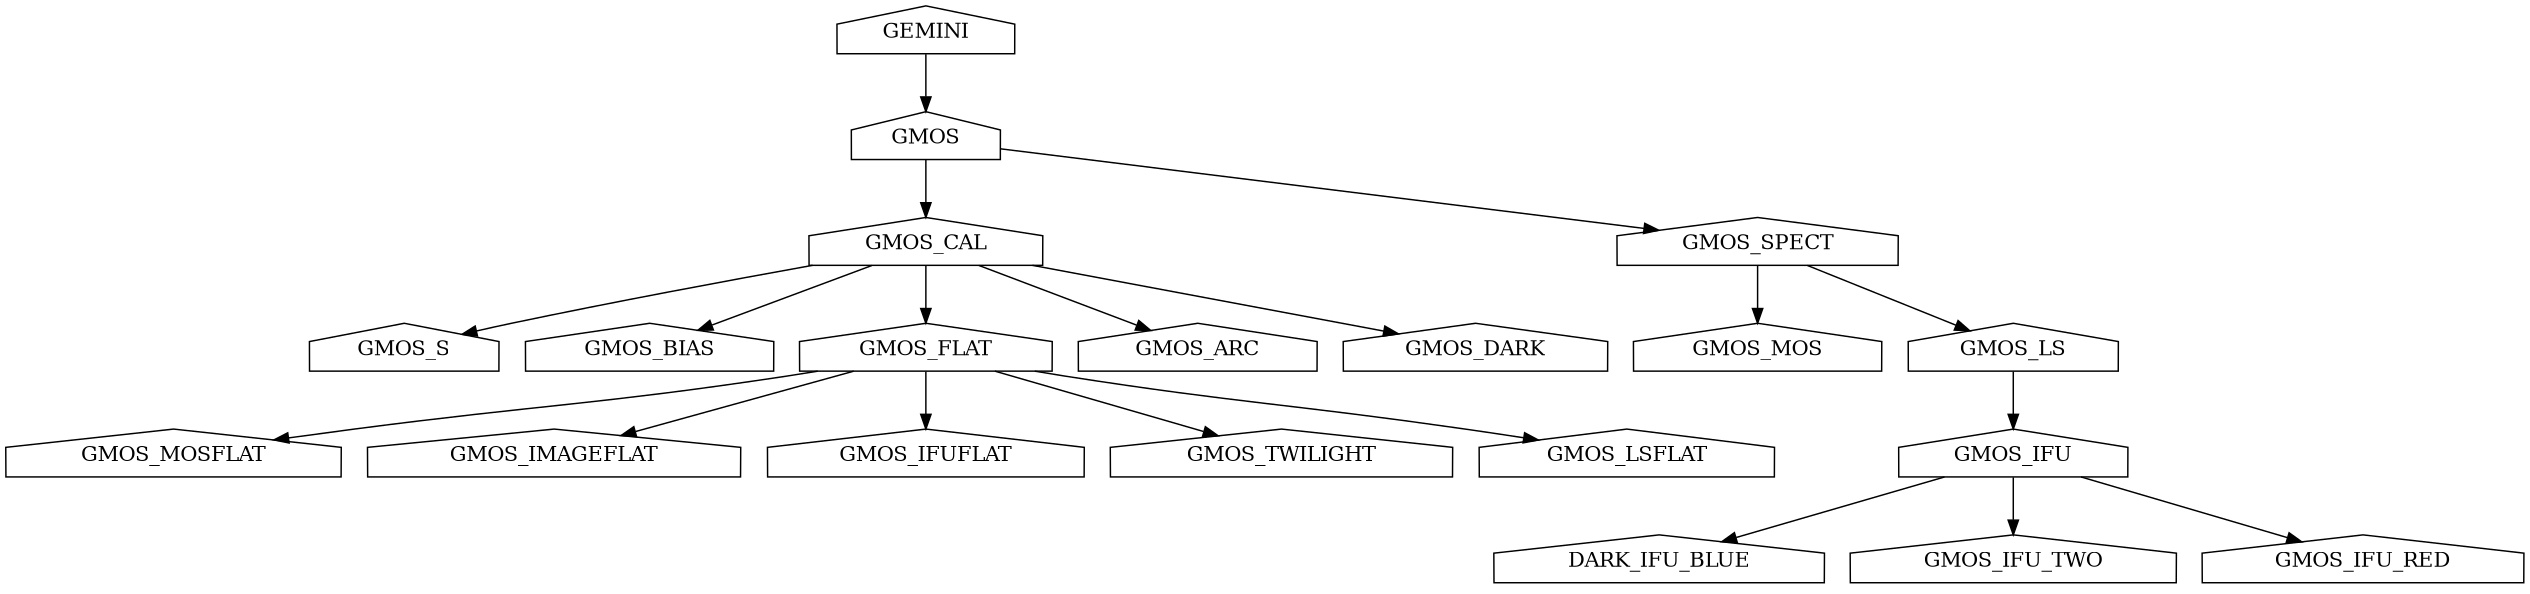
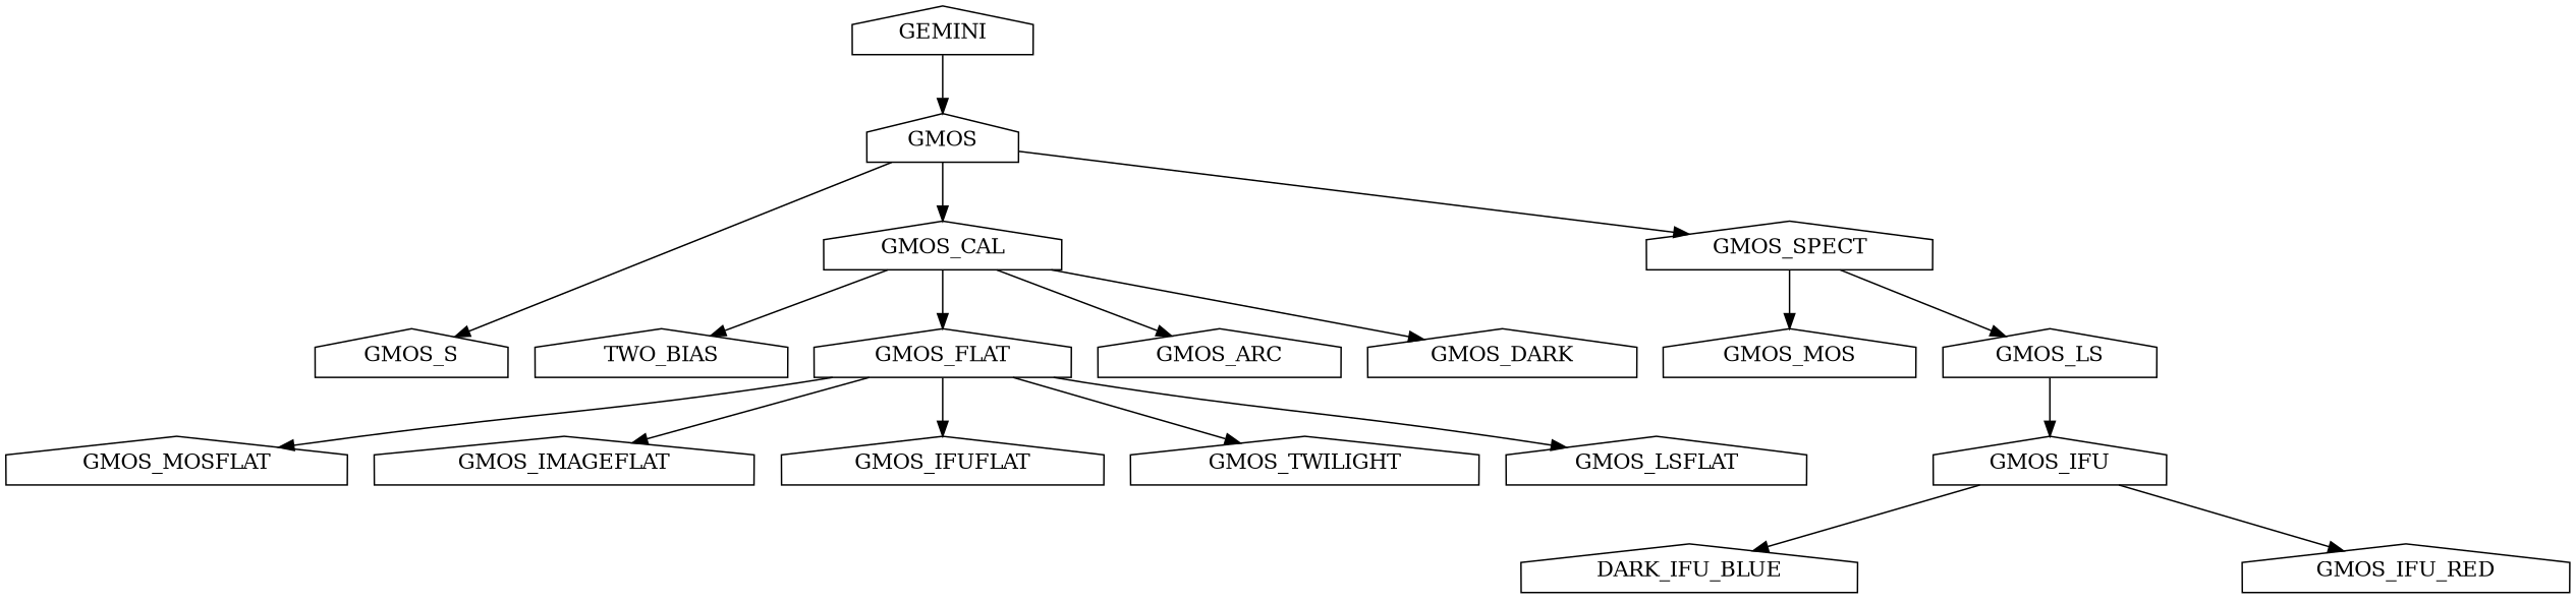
  digraph {
    fontname="DejaVu Serif"
    node [fontname="DejaVu Serif" shape=house]
    edge [fontname="DejaVu Serif"]
    GMOS [height=0.50 width=1.14]
    GMOS_CAL [height=0.50 width=1.83]
    GMOS_S [height=0.50 width=1.47]
    GMOS_SPECT [height=0.50 width=2.17]
-   GMOS_BIAS [height=0.50 width=1.92]
+   GMOS_BIAS [height=0.50 width=1.92 label=TWO_BIAS]
    GMOS_FLAT [height=0.50 width=1.97]
    GMOS_ARC [height=0.50 width=1.83]
    GMOS_DARK [height=0.50 width=2.06]
    GMOS_MOS [height=0.50 width=1.92]
    GMOS_LS [height=0.50 width=1.61]
    n11 [height=0.50 label=DARK_IFU_BLUE width=2.61]
    GMOS_MOSFLAT [height=0.50 width=2.58]
    GMOS_IMAGEFLAT [height=0.50 width=2.86]
    GMOS_IFUFLAT [height=0.50 width=2.42]
    GMOS_TWILIGHT [height=0.50 width=2.67]
    GMOS_LSFLAT [height=0.50 width=2.28]
    GMOS_IFU [height=0.50 width=1.72]
-   GMOS_IFU_TWO [height=0.50 width=2.56]
    GEMINI [height=0.50 width=1.31]
    GMOS_IFU_RED [height=0.50 width=2.47]
    GMOS -> GMOS_CAL
-   GMOS_CAL -> GMOS_S
+   GMOS -> GMOS_S
    GMOS -> GMOS_SPECT
    GMOS_CAL -> GMOS_BIAS
    GMOS_CAL -> GMOS_FLAT
    GMOS_CAL -> GMOS_ARC
    GMOS_CAL -> GMOS_DARK
    GMOS_SPECT -> GMOS_MOS
    GMOS_SPECT -> GMOS_LS
    GMOS_FLAT -> GMOS_MOSFLAT
    GMOS_FLAT -> GMOS_IMAGEFLAT
    GMOS_FLAT -> GMOS_IFUFLAT
    GMOS_FLAT -> GMOS_TWILIGHT
    GMOS_FLAT -> GMOS_LSFLAT
    GMOS_LS -> GMOS_IFU
    GMOS_IFU -> n11
-   GMOS_IFU -> GMOS_IFU_TWO
    GMOS_IFU -> GMOS_IFU_RED
    GEMINI -> GMOS
  }
